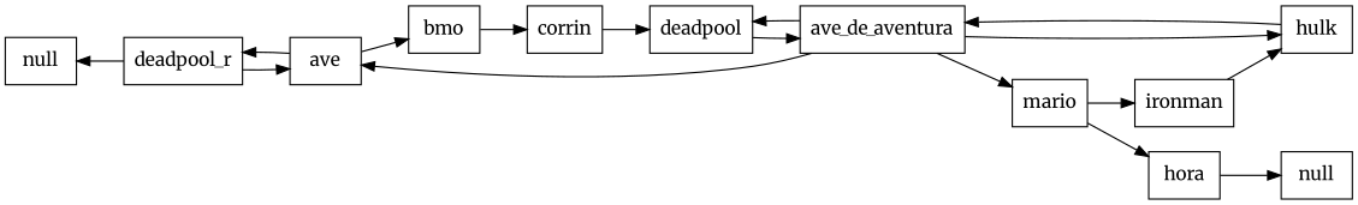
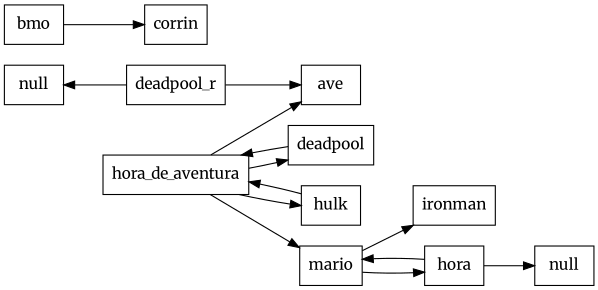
  digraph {
    fontname=Merriweather
    rankdir=LR
    node [fontname=Merriweather shape=record]
    edge [fontname=Merriweather]
    n1 [label=null]
    n2 [label=deadpool_r]
    n3 [label=ave]
    n4 [label=null]
    n5 [label=bmo]
    n6 [label=corrin]
    n7 [label=deadpool]
-   n8 [label=ave_de_aventura]
+   n8 [label=hora_de_aventura]
    n9 [label=hulk]
    n10 [label=mario]
    n11 [label=ironman]
    n12 [label=hora]
    n1 -> n2 [dir=back]
    n2 -> n3
-   n3 -> n2
-   n3 -> n5
    n5 -> n6
-   n6 -> n7
    n7 -> n8
    n8 -> n3
    n8 -> n7
    n8 -> n9
    n8 -> n10
    n9 -> n8
    n10 -> n11
    n10 -> n12
-   n11 -> n9
    n12 -> n4
+   n12 -> n10
  }
